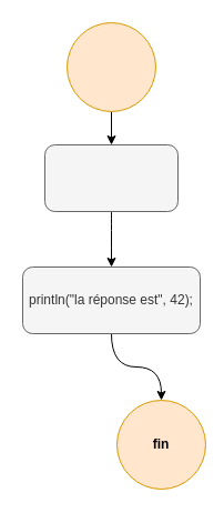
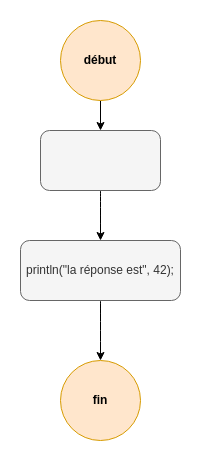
  <mxCell id="0" />
  <mxCell id="1" parent="0" />
  <mxCell id="2" style="edgeStyle=orthogonalEdgeStyle;curved=1;rounded=0;orthogonalLoop=1;jettySize=auto;html=1;entryX=0.5;entryY=0;entryDx=0;entryDy=0;" edge="1" parent="1" source="3" target="8"><mxGeometry relative="1" as="geometry" /></mxCell>
  <mxCell id="3" value="" style="rounded=1;whiteSpace=wrap;html=1;fillColor=#f5f5f5;strokeColor=#666666;fontColor=#333333;" vertex="1" parent="1"><mxGeometry x="40" y="130" width="120" height="60" as="geometry" /></mxCell>
  <mxCell id="4" style="edgeStyle=orthogonalEdgeStyle;rounded=0;orthogonalLoop=1;jettySize=auto;html=1;entryX=0.5;entryY=0;entryDx=0;entryDy=0;" edge="1" parent="1" source="5" target="3"><mxGeometry relative="1" as="geometry" /></mxCell>
  <mxCell id="5" value="" style="ellipse;whiteSpace=wrap;html=1;aspect=fixed;fillColor=#ffe6cc;strokeColor=#d79b00;" vertex="1" parent="1"><mxGeometry x="60" y="20" width="80" height="80" as="geometry" /></mxCell>
+ <mxCell id="6" value="début" style="text;html=1;strokeColor=none;fillColor=none;align=center;verticalAlign=middle;whiteSpace=wrap;rounded=0;fontStyle=1" vertex="1" parent="1"><mxGeometry x="70" y="45" width="60" height="30" as="geometry" /></mxCell>
  <mxCell id="7" style="edgeStyle=orthogonalEdgeStyle;curved=1;rounded=0;orthogonalLoop=1;jettySize=auto;html=1;exitX=0.5;exitY=1;exitDx=0;exitDy=0;entryX=0.5;entryY=0;entryDx=0;entryDy=0;" edge="1" parent="1" source="8" target="9"><mxGeometry relative="1" as="geometry" /></mxCell>
  <mxCell id="8" value="println(&quot;la réponse est&quot;, 42);" style="rounded=1;whiteSpace=wrap;html=1;fillColor=#f5f5f5;fontColor=#333333;strokeColor=#666666;" vertex="1" parent="1"><mxGeometry x="20" y="240" width="160" height="60" as="geometry" /></mxCell>
- <mxCell id="9" value="&lt;b&gt;fin&lt;/b&gt;" style="ellipse;whiteSpace=wrap;html=1;aspect=fixed;fillColor=#ffe6cc;strokeColor=#d79b00;" vertex="1" parent="1"><mxGeometry x="105" y="360" width="80" height="80" as="geometry" /></mxCell>
+ <mxCell id="9" value="&lt;b&gt;fin&lt;/b&gt;" style="ellipse;whiteSpace=wrap;html=1;aspect=fixed;fillColor=#ffe6cc;strokeColor=#d79b00;" vertex="1" parent="1"><mxGeometry x="60" y="360" width="80" height="80" as="geometry" /></mxCell>
